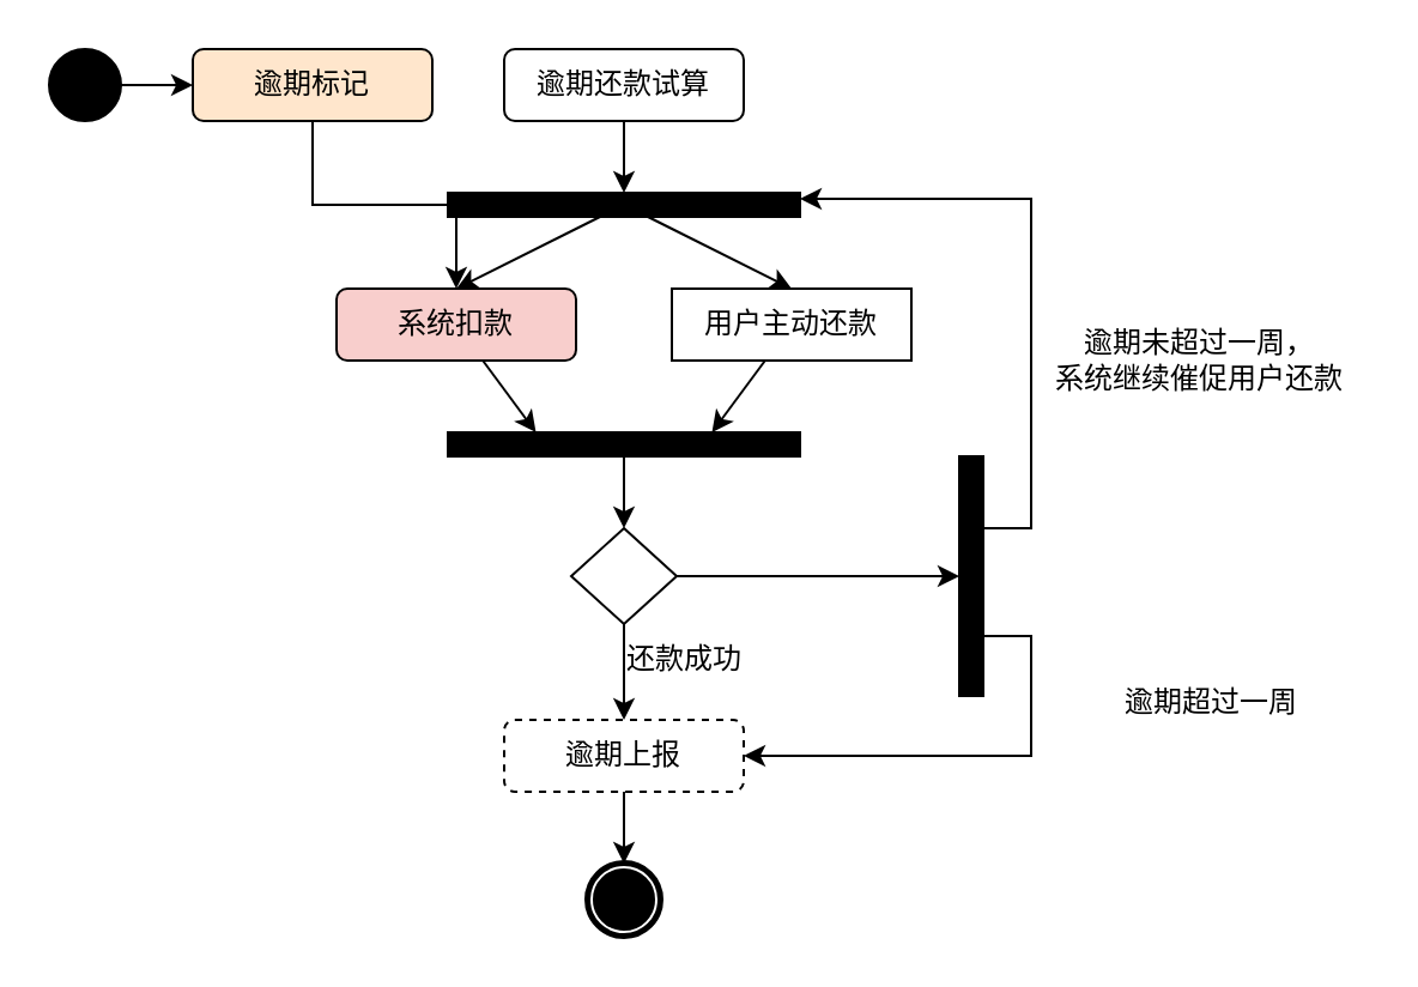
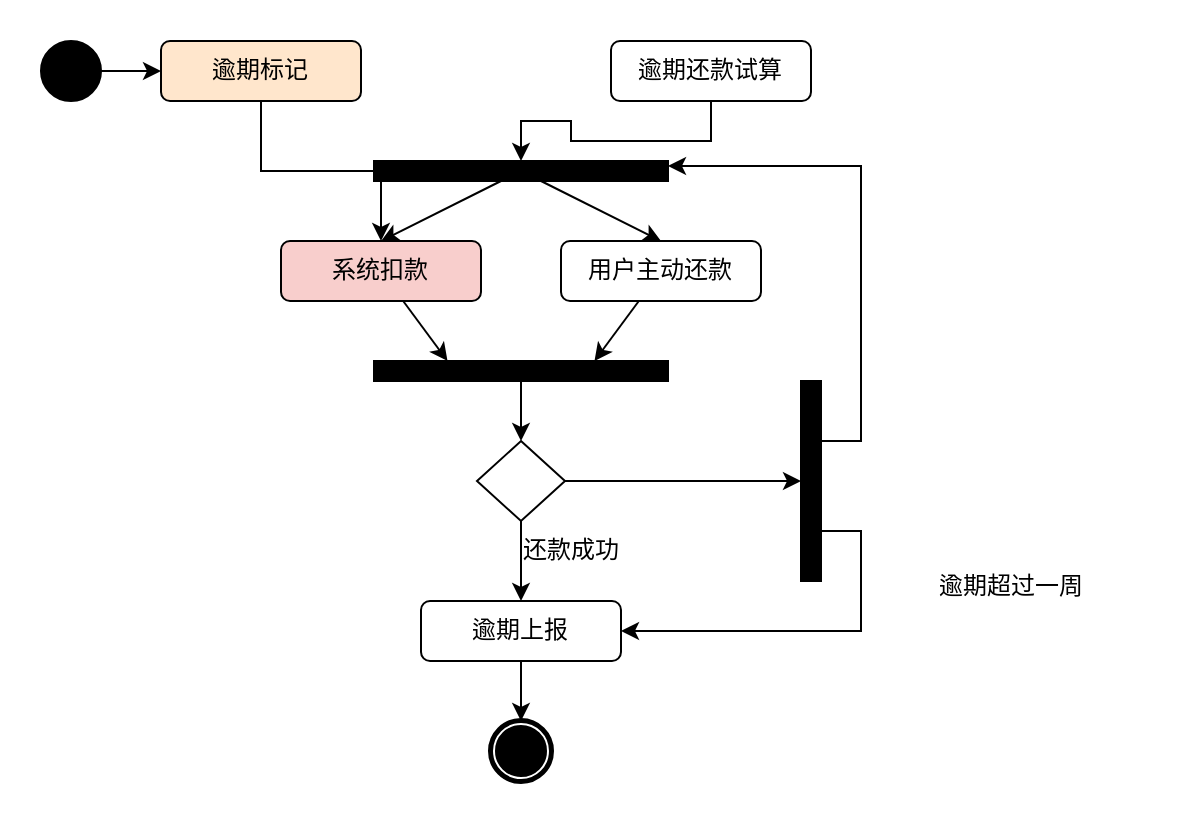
  <mxCell id="0" />
  <mxCell id="1" parent="0" />
  <mxCell id="2" value="" style="edgeStyle=orthogonalEdgeStyle;rounded=0;orthogonalLoop=1;jettySize=auto;html=1;" edge="1" parent="1" source="3" target="16"><mxGeometry relative="1" as="geometry" /></mxCell>
  <mxCell id="3" value="" style="ellipse;whiteSpace=wrap;html=1;rounded=0;shadow=0;comic=0;labelBackgroundColor=none;strokeWidth=1;fillColor=#000000;fontFamily=Verdana;fontSize=12;align=center;" vertex="1" parent="1"><mxGeometry x="20" y="20" width="30" height="30" as="geometry" /></mxCell>
  <mxCell id="4" style="edgeStyle=orthogonalEdgeStyle;rounded=0;orthogonalLoop=1;jettySize=auto;html=1;entryX=0.5;entryY=0;entryDx=0;entryDy=0;" edge="1" parent="1" source="5" target="8"><mxGeometry relative="1" as="geometry" /></mxCell>
- <mxCell id="5" value="逾期还款试算" style="rounded=1;whiteSpace=wrap;html=1;" vertex="1" parent="1"><mxGeometry x="210" y="20" width="100" height="30" as="geometry" /></mxCell>
+ <mxCell id="5" value="逾期还款试算" style="rounded=1;whiteSpace=wrap;html=1;" vertex="1" parent="1"><mxGeometry x="305" y="20" width="100" height="30" as="geometry" /></mxCell>
  <mxCell id="6" style="rounded=0;orthogonalLoop=1;jettySize=auto;html=1;entryX=0.5;entryY=0;entryDx=0;entryDy=0;" edge="1" parent="1" source="8" target="10"><mxGeometry relative="1" as="geometry" /></mxCell>
  <mxCell id="7" style="rounded=0;orthogonalLoop=1;jettySize=auto;html=1;entryX=0.5;entryY=0;entryDx=0;entryDy=0;" edge="1" parent="1" source="8" target="12"><mxGeometry relative="1" as="geometry" /></mxCell>
  <mxCell id="8" value="" style="whiteSpace=wrap;html=1;rounded=0;shadow=0;comic=0;labelBackgroundColor=none;strokeWidth=1;fillColor=#000000;fontFamily=Verdana;fontSize=12;align=center;rotation=0;" vertex="1" parent="1"><mxGeometry x="186.5" y="80" width="147" height="10" as="geometry" /></mxCell>
  <mxCell id="9" style="rounded=0;orthogonalLoop=1;jettySize=auto;html=1;entryX=0.25;entryY=0;entryDx=0;entryDy=0;" edge="1" parent="1" source="10" target="14"><mxGeometry relative="1" as="geometry" /></mxCell>
  <mxCell id="10" value="系统扣款" style="rounded=1;whiteSpace=wrap;html=1;fillColor=#f8cecc;" vertex="1" parent="1"><mxGeometry x="140" y="120" width="100" height="30" as="geometry" /></mxCell>
  <mxCell id="11" style="rounded=0;orthogonalLoop=1;jettySize=auto;html=1;entryX=0.75;entryY=0;entryDx=0;entryDy=0;" edge="1" parent="1" source="12" target="14"><mxGeometry relative="1" as="geometry" /></mxCell>
- <mxCell id="12" value="用户主动还款" style="whiteSpace=wrap;html=1;rounded=0;" vertex="1" parent="1"><mxGeometry x="280" y="120" width="100" height="30" as="geometry" /></mxCell>
+ <mxCell id="12" value="用户主动还款" style="rounded=1;whiteSpace=wrap;html=1;" vertex="1" parent="1"><mxGeometry x="280" y="120" width="100" height="30" as="geometry" /></mxCell>
  <mxCell id="13" value="" style="edgeStyle=orthogonalEdgeStyle;rounded=0;orthogonalLoop=1;jettySize=auto;html=1;" edge="1" parent="1" source="14" target="19"><mxGeometry relative="1" as="geometry" /></mxCell>
  <mxCell id="14" value="" style="whiteSpace=wrap;html=1;rounded=0;shadow=0;comic=0;labelBackgroundColor=none;strokeWidth=1;fillColor=#000000;fontFamily=Verdana;fontSize=12;align=center;rotation=0;" vertex="1" parent="1"><mxGeometry x="186.5" y="180" width="147" height="10" as="geometry" /></mxCell>
  <mxCell id="15" value="" style="edgeStyle=orthogonalEdgeStyle;rounded=0;orthogonalLoop=1;jettySize=auto;html=1;" edge="1" parent="1" source="16" target="10"><mxGeometry relative="1" as="geometry" /></mxCell>
  <mxCell id="16" value="逾期标记" style="rounded=1;whiteSpace=wrap;html=1;fillColor=#ffe6cc;" vertex="1" parent="1"><mxGeometry x="80" y="20" width="100" height="30" as="geometry" /></mxCell>
  <mxCell id="17" value="" style="edgeStyle=orthogonalEdgeStyle;rounded=0;orthogonalLoop=1;jettySize=auto;html=1;" edge="1" parent="1" source="19" target="22"><mxGeometry relative="1" as="geometry" /></mxCell>
  <mxCell id="18" value="" style="edgeStyle=orthogonalEdgeStyle;rounded=0;orthogonalLoop=1;jettySize=auto;html=1;" edge="1" parent="1" source="19" target="25"><mxGeometry relative="1" as="geometry" /></mxCell>
  <mxCell id="19" value="" style="rhombus;whiteSpace=wrap;html=1;" vertex="1" parent="1"><mxGeometry x="238" y="220" width="44" height="40" as="geometry" /></mxCell>
  <mxCell id="20" style="edgeStyle=orthogonalEdgeStyle;rounded=0;orthogonalLoop=1;jettySize=auto;html=1;exitX=0.5;exitY=0;exitDx=0;exitDy=0;entryX=1;entryY=0.25;entryDx=0;entryDy=0;" edge="1" parent="1" source="22" target="8"><mxGeometry relative="1" as="geometry"><mxPoint x="340" y="80" as="targetPoint" /><Array as="points"><mxPoint x="410" y="220" /><mxPoint x="430" y="220" /><mxPoint x="430" y="83" /></Array></mxGeometry></mxCell>
  <mxCell id="21" style="edgeStyle=orthogonalEdgeStyle;rounded=0;orthogonalLoop=1;jettySize=auto;html=1;entryX=1;entryY=0.5;entryDx=0;entryDy=0;exitX=0.75;exitY=0;exitDx=0;exitDy=0;" edge="1" parent="1" source="22" target="25"><mxGeometry relative="1" as="geometry" /></mxCell>
  <mxCell id="22" value="" style="whiteSpace=wrap;html=1;rounded=0;shadow=0;comic=0;labelBackgroundColor=none;strokeWidth=1;fillColor=#000000;fontFamily=Verdana;fontSize=12;align=center;rotation=0;direction=south;" vertex="1" parent="1"><mxGeometry x="400" y="190" width="10" height="100" as="geometry" /></mxCell>
- <mxCell id="23" value="逾期未超过一周，&lt;br&gt;系统继续催促用户还款" style="text;html=1;align=center;verticalAlign=middle;resizable=0;points=[];autosize=1;strokeColor=none;fillColor=none;" vertex="1" parent="1"><mxGeometry x="430" y="130" width="140" height="40" as="geometry" /></mxCell>
  <mxCell id="24" value="" style="edgeStyle=orthogonalEdgeStyle;rounded=0;orthogonalLoop=1;jettySize=auto;html=1;" edge="1" parent="1" source="25" target="28"><mxGeometry relative="1" as="geometry" /></mxCell>
- <mxCell id="25" value="逾期上报" style="rounded=1;whiteSpace=wrap;html=1;dashed=1;" vertex="1" parent="1"><mxGeometry x="210" y="300" width="100" height="30" as="geometry" /></mxCell>
+ <mxCell id="25" value="逾期上报" style="rounded=1;whiteSpace=wrap;html=1;" vertex="1" parent="1"><mxGeometry x="210" y="300" width="100" height="30" as="geometry" /></mxCell>
  <mxCell id="26" value="还款成功" style="text;html=1;align=center;verticalAlign=middle;resizable=0;points=[];autosize=1;strokeColor=none;fillColor=none;" vertex="1" parent="1"><mxGeometry x="250" y="260" width="70" height="30" as="geometry" /></mxCell>
  <mxCell id="27" value="逾期超过一周" style="text;html=1;align=center;verticalAlign=middle;resizable=0;points=[];autosize=1;strokeColor=none;fillColor=none;" vertex="1" parent="1"><mxGeometry x="455" y="278" width="100" height="30" as="geometry" /></mxCell>
  <mxCell id="28" value="" style="shape=mxgraph.bpmn.shape;html=1;verticalLabelPosition=bottom;labelBackgroundColor=#ffffff;verticalAlign=top;perimeter=ellipsePerimeter;outline=end;symbol=terminate;rounded=0;shadow=0;comic=0;strokeWidth=1;fontFamily=Verdana;fontSize=12;align=center;" vertex="1" parent="1"><mxGeometry x="245" y="360" width="30" height="30" as="geometry" /></mxCell>
